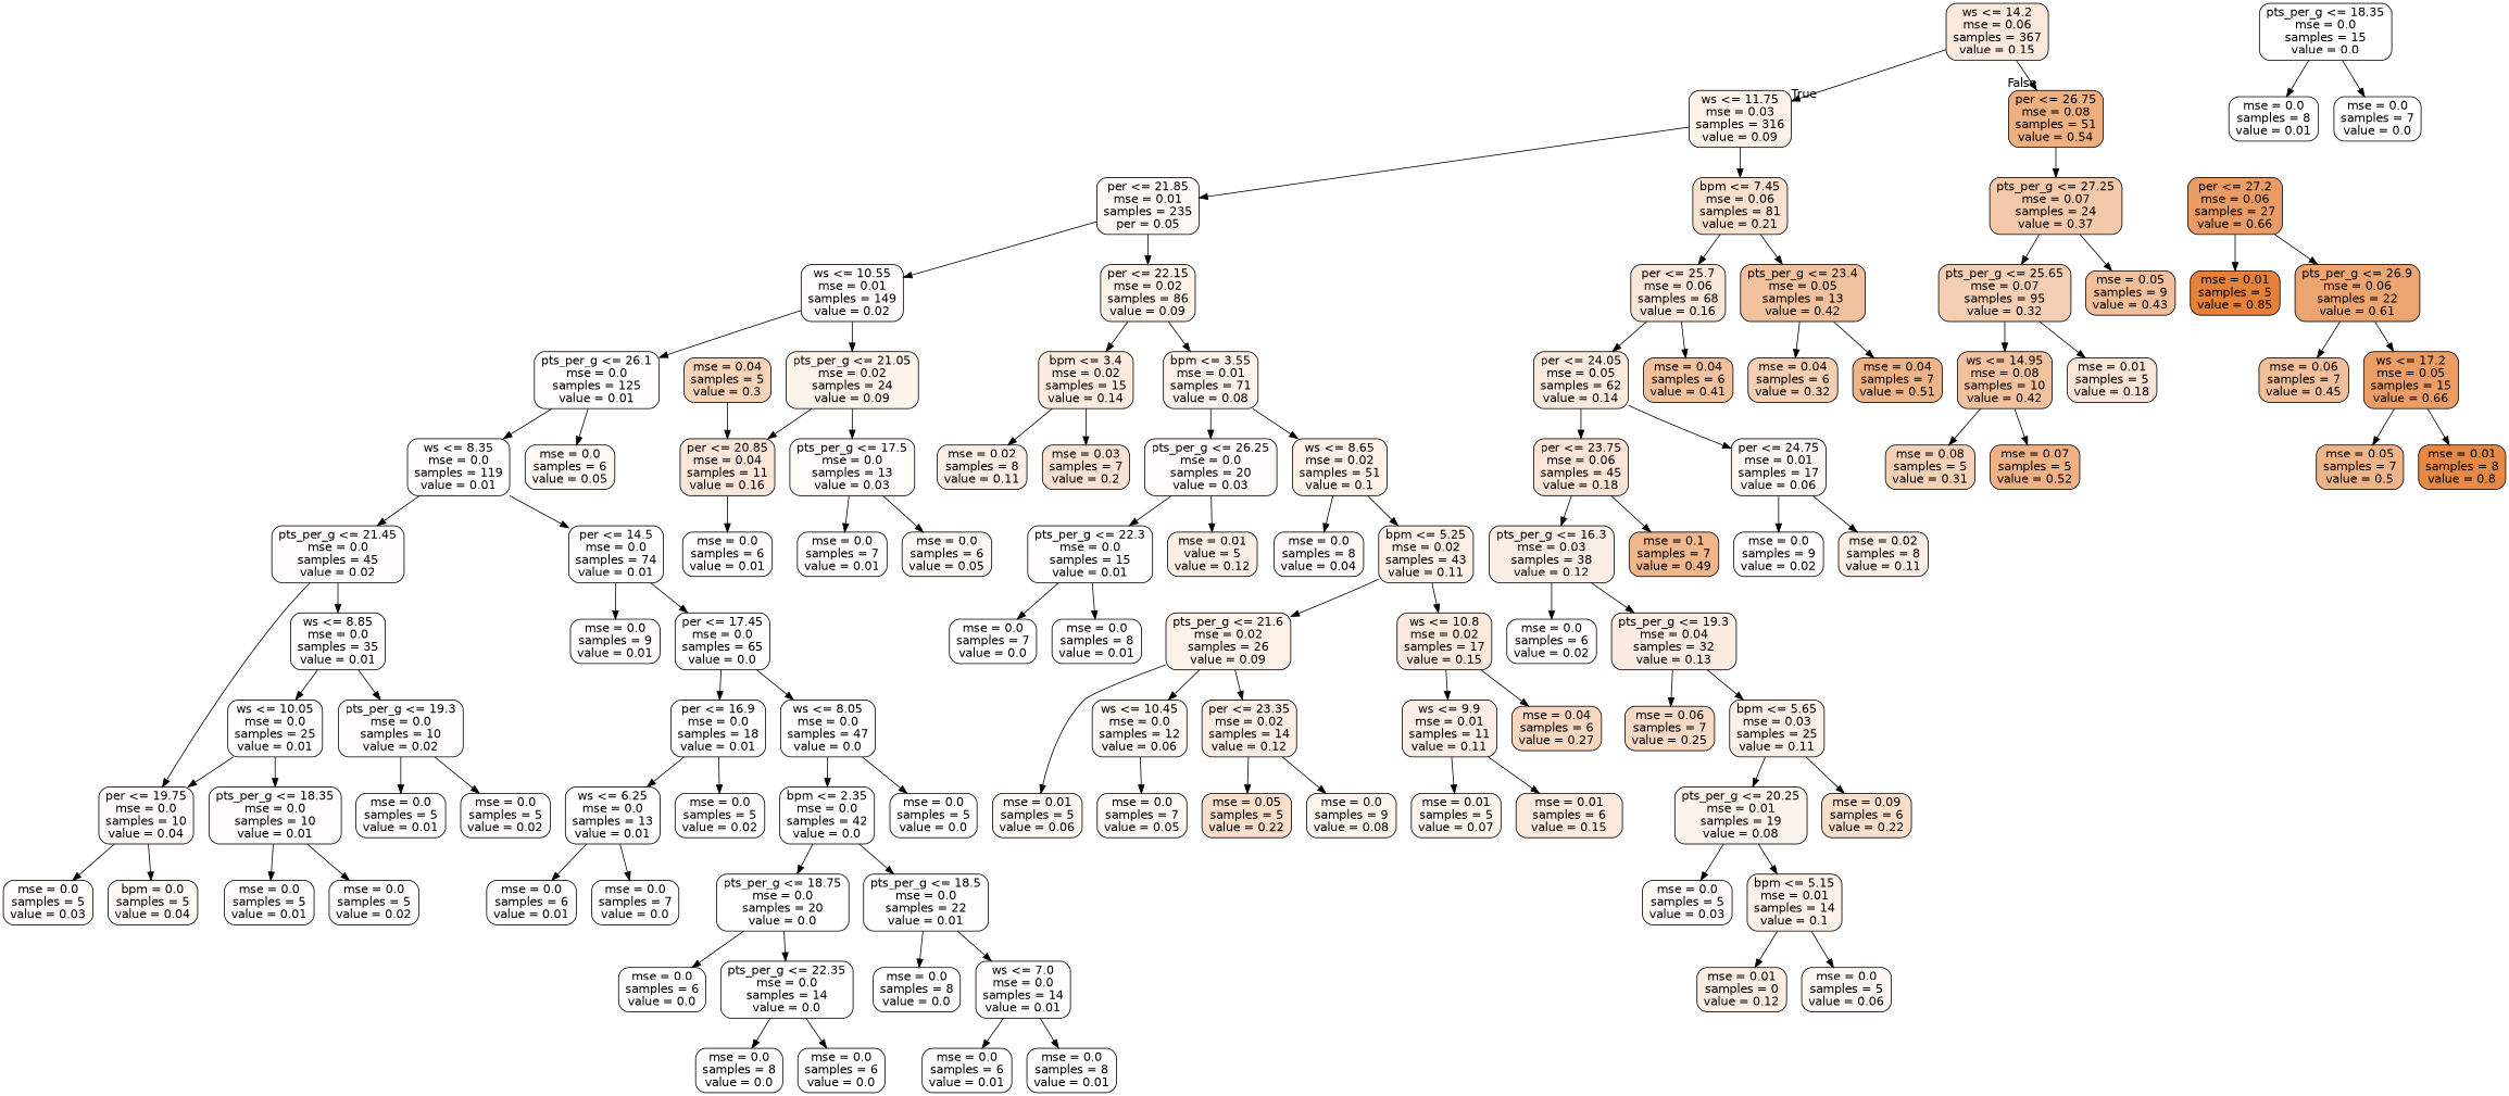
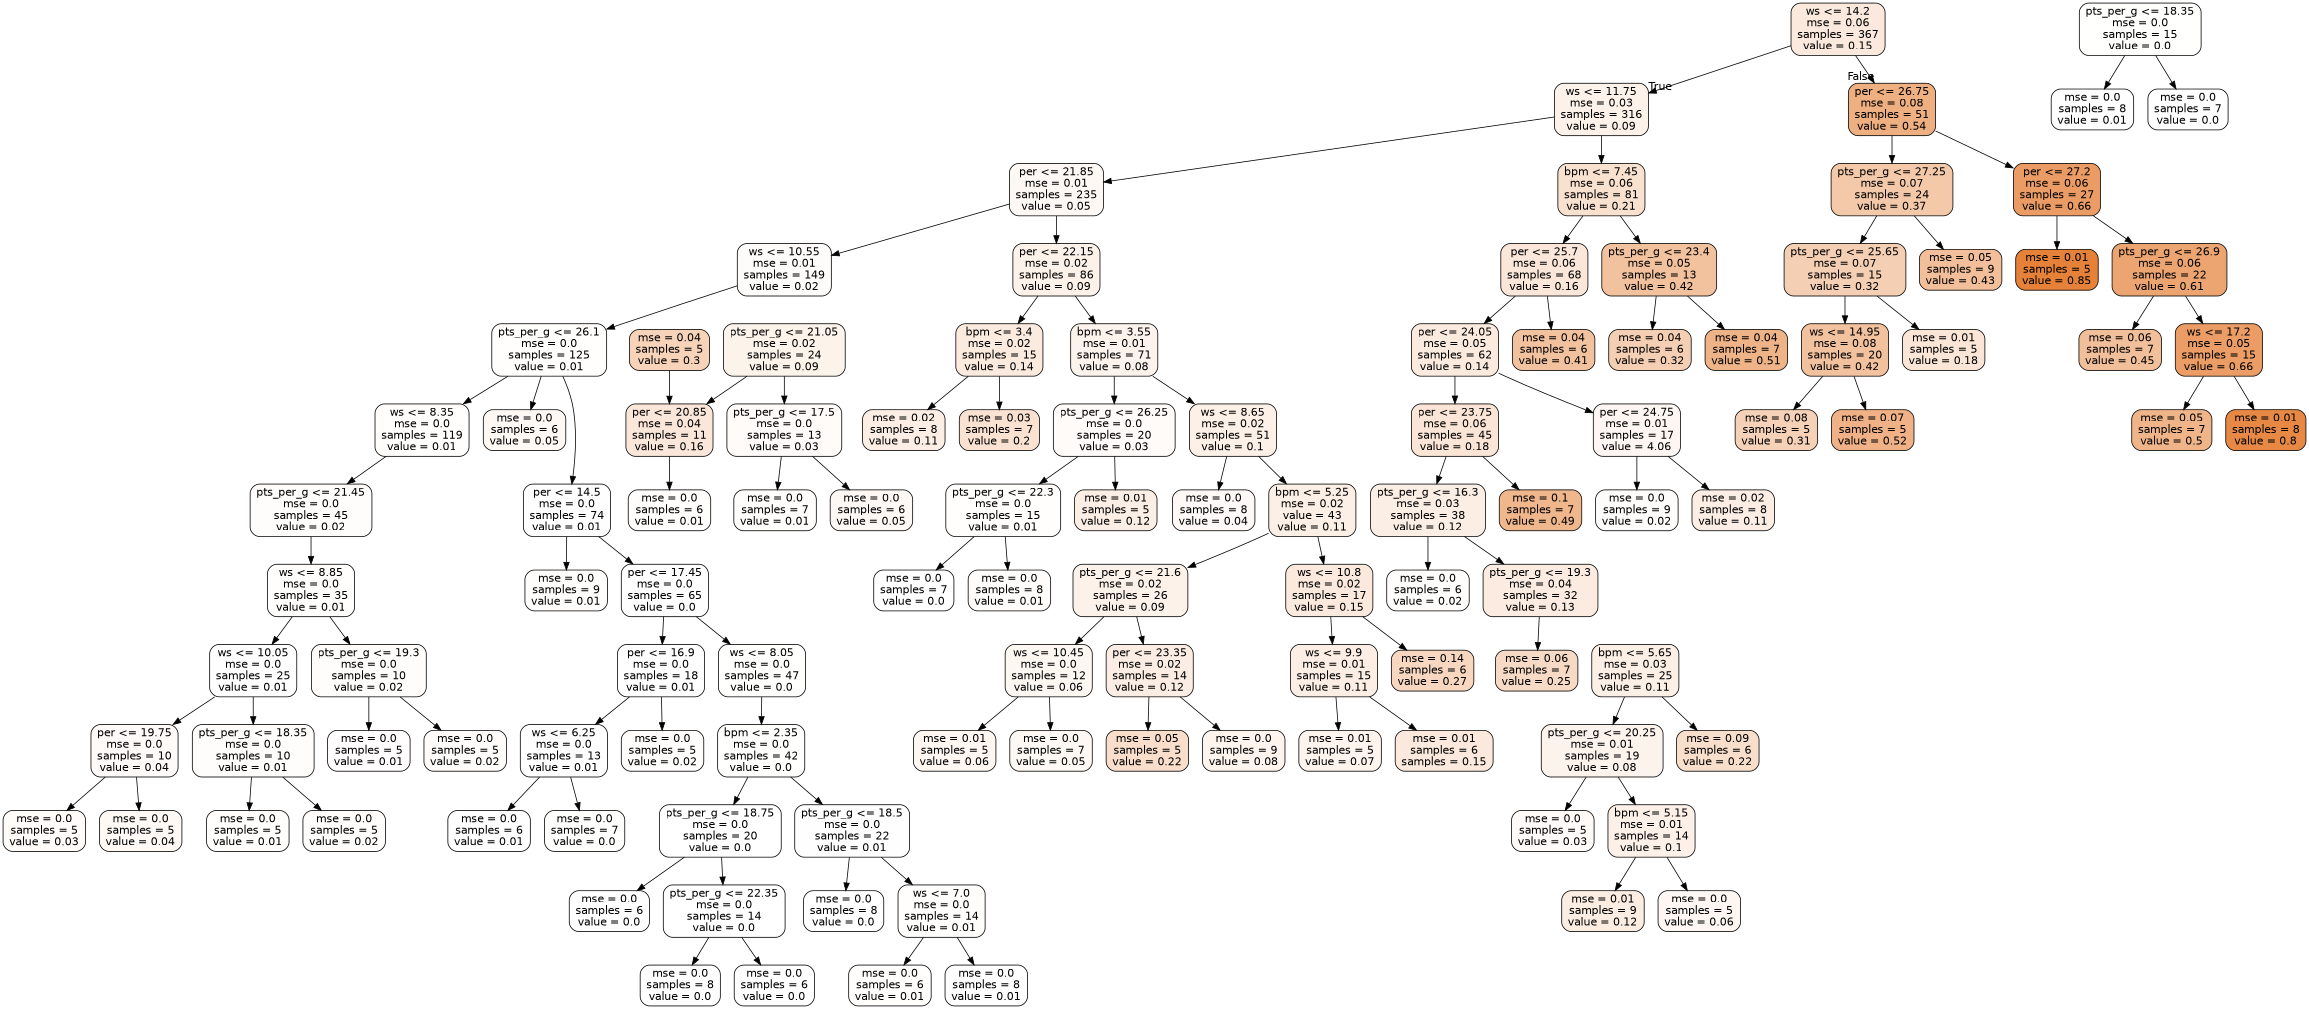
  digraph {
    node [color=black fillcolor="#fffefe" fontname=helvetica shape=box style="filled, rounded"]
    edge [fontname=helvetica]
    n1 [fillcolor="#fae9dc" label="ws <= 14.2\nmse = 0.06\nsamples = 367\nvalue = 0.15"]
    n2 [fillcolor="#fcf2ea" label="ws <= 11.75\nmse = 0.03\nsamples = 316\nvalue = 0.09"]
    n3 [fillcolor="#eeaf81" label="per <= 26.75\nmse = 0.08\nsamples = 51\nvalue = 0.54"]
-   n4 [fillcolor="#fef8f4" label="per <= 21.85\nmse = 0.01\nsamples = 235\nper = 0.05"]
+   n4 [fillcolor="#fef8f4" label="per <= 21.85\nmse = 0.01\nsamples = 235\nvalue = 0.05"]
    n5 [fillcolor="#f9e1cf" label="bpm <= 7.45\nmse = 0.06\nsamples = 81\nvalue = 0.21"]
    n6 [fillcolor="#f4c9aa" label="pts_per_g <= 27.25\nmse = 0.07\nsamples = 24\nvalue = 0.37"]
    n7 [fillcolor="#eb9c64" label="per <= 27.2\nmse = 0.06\nsamples = 27\nvalue = 0.66"]
    n8 [fillcolor="#fefcfa" label="ws <= 10.55\nmse = 0.01\nsamples = 149\nvalue = 0.02"]
    n9 [fillcolor="#fcf2ea" label="per <= 22.15\nmse = 0.02\nsamples = 86\nvalue = 0.09"]
    n10 [fillcolor="#fae7d9" label="per <= 25.7\nmse = 0.06\nsamples = 68\nvalue = 0.16"]
    n11 [fillcolor="#f2c19d" label="pts_per_g <= 23.4\nmse = 0.05\nsamples = 13\nvalue = 0.42"]
    n12 [fillcolor="#fffefd" label="pts_per_g <= 26.1\nmse = 0.0\nsamples = 125\nvalue = 0.01"]
    n13 [fillcolor="#fcf3eb" label="pts_per_g <= 21.05\nmse = 0.02\nsamples = 24\nvalue = 0.09"]
    n14 [fillcolor="#fbeade" label="bpm <= 3.4\nmse = 0.02\nsamples = 15\nvalue = 0.14"]
    n15 [fillcolor="#fdf3ed" label="bpm <= 3.55\nmse = 0.01\nsamples = 71\nvalue = 0.08"]
    n16 [fillcolor="#fffefd" label="ws <= 8.35\nmse = 0.0\nsamples = 119\nvalue = 0.01"]
    n17 [fillcolor="#fef8f4" label="mse = 0.0\nsamples = 6\nvalue = 0.05"]
    n18 [fillcolor="#fefbf9" label="pts_per_g <= 17.5\nmse = 0.0\nsamples = 13\nvalue = 0.03"]
    n19 [fillcolor="#fae7d9" label="per <= 20.85\nmse = 0.04\nsamples = 11\nvalue = 0.16"]
    n20 [label="per <= 14.5\nmse = 0.0\nsamples = 74\nvalue = 0.01"]
    n21 [fillcolor="#fffdfc" label="pts_per_g <= 21.45\nmse = 0.0\nsamples = 45\nvalue = 0.02"]
    n22 [fillcolor="#fffdfc" label="mse = 0.0\nsamples = 9\nvalue = 0.01"]
    n23 [label="per <= 17.45\nmse = 0.0\nsamples = 65\nvalue = 0.0"]
    n24 [fillcolor="#fffefd" label="ws <= 8.85\nmse = 0.0\nsamples = 35\nvalue = 0.01"]
    n25 [fillcolor="#fefaf7" label="per <= 19.75\nmse = 0.0\nsamples = 10\nvalue = 0.04"]
    n26 [label="per <= 16.9\nmse = 0.0\nsamples = 18\nvalue = 0.01"]
    n27 [fillcolor="#fffffe" label="ws <= 8.05\nmse = 0.0\nsamples = 47\nvalue = 0.0"]
    n28 [label="ws <= 6.25\nmse = 0.0\nsamples = 13\nvalue = 0.01"]
    n29 [fillcolor="#fffdfc" label="mse = 0.0\nsamples = 5\nvalue = 0.02"]
    n30 [fillcolor="#fffffe" label="bpm <= 2.35\nmse = 0.0\nsamples = 42\nvalue = 0.0"]
-   n31 [fillcolor="#ffffff" label="mse = 0.0\nsamples = 5\nvalue = 0.0"]
    n32 [label="mse = 0.0\nsamples = 6\nvalue = 0.01"]
    n33 [fillcolor="#fffffe" label="mse = 0.0\nsamples = 7\nvalue = 0.0"]
    n34 [fillcolor="#ffffff" label="pts_per_g <= 18.75\nmse = 0.0\nsamples = 20\nvalue = 0.0"]
    n35 [label="pts_per_g <= 18.5\nmse = 0.0\nsamples = 22\nvalue = 0.01"]
    n36 [label="mse = 0.0\nsamples = 6\nvalue = 0.0"]
    n37 [fillcolor="#ffffff" label="pts_per_g <= 22.35\nmse = 0.0\nsamples = 14\nvalue = 0.0"]
    n38 [fillcolor="#ffffff" label="mse = 0.0\nsamples = 8\nvalue = 0.0"]
    n39 [fillcolor="#fffefd" label="ws <= 7.0\nmse = 0.0\nsamples = 14\nvalue = 0.01"]
    n40 [fillcolor="#ffffff" label="mse = 0.0\nsamples = 8\nvalue = 0.0"]
    n41 [fillcolor="#ffffff" label="mse = 0.0\nsamples = 6\nvalue = 0.0"]
    n42 [fillcolor="#fffefd" label="mse = 0.0\nsamples = 6\nvalue = 0.01"]
    n43 [label="mse = 0.0\nsamples = 8\nvalue = 0.01"]
    n44 [fillcolor="#fffdfb" label="pts_per_g <= 19.3\nmse = 0.0\nsamples = 10\nvalue = 0.02"]
    n45 [label="ws <= 10.05\nmse = 0.0\nsamples = 25\nvalue = 0.01"]
    n46 [fillcolor="#fefbf9" label="mse = 0.0\nsamples = 5\nvalue = 0.03"]
-   n47 [fillcolor="#fef9f5" label="bpm = 0.0\nsamples = 5\nvalue = 0.04"]
+   n47 [fillcolor="#fef9f5" label="mse = 0.0\nsamples = 5\nvalue = 0.04"]
    n48 [fillcolor="#fefcfa" label="mse = 0.0\nsamples = 5\nvalue = 0.02"]
    n49 [fillcolor="#fffdfd" label="mse = 0.0\nsamples = 5\nvalue = 0.01"]
    n50 [fillcolor="#fffdfc" label="pts_per_g <= 18.35\nmse = 0.0\nsamples = 10\nvalue = 0.01"]
    n51 [fillcolor="#fffffe" label="pts_per_g <= 18.35\nmse = 0.0\nsamples = 15\nvalue = 0.0"]
    n52 [label="mse = 0.0\nsamples = 8\nvalue = 0.01"]
    n53 [fillcolor="#ffffff" label="mse = 0.0\nsamples = 7\nvalue = 0.0"]
    n54 [fillcolor="#fffefd" label="mse = 0.0\nsamples = 5\nvalue = 0.01"]
    n55 [fillcolor="#fffdfb" label="mse = 0.0\nsamples = 5\nvalue = 0.02"]
    n56 [fillcolor="#fffdfc" label="mse = 0.0\nsamples = 7\nvalue = 0.01"]
    n57 [fillcolor="#fef8f4" label="mse = 0.0\nsamples = 6\nvalue = 0.05"]
    n58 [fillcolor="#fffefd" label="mse = 0.0\nsamples = 6\nvalue = 0.01"]
    n59 [fillcolor="#f6d3b9" label="mse = 0.04\nsamples = 5\nvalue = 0.3"]
    n60 [fillcolor="#fceee5" label="mse = 0.02\nsamples = 8\nvalue = 0.11"]
    n61 [fillcolor="#f9e2d2" label="mse = 0.03\nsamples = 7\nvalue = 0.2"]
    n62 [fillcolor="#fefbf8" label="pts_per_g <= 26.25\nmse = 0.0\nsamples = 20\nvalue = 0.03"]
    n63 [fillcolor="#fcf0e7" label="ws <= 8.65\nmse = 0.02\nsamples = 51\nvalue = 0.1"]
    n64 [fillcolor="#fffefd" label="pts_per_g <= 22.3\nmse = 0.0\nsamples = 15\nvalue = 0.01"]
-   n65 [fillcolor="#fbeee4" label="mse = 0.01\nvalue = 5\nvalue = 0.12"]
+   n65 [fillcolor="#fbeee4" label="mse = 0.01\nsamples = 5\nvalue = 0.12"]
    n66 [fillcolor="#fef9f6" label="mse = 0.0\nsamples = 8\nvalue = 0.04"]
-   n67 [fillcolor="#fcefe5" label="bpm <= 5.25\nmse = 0.02\nsamples = 43\nvalue = 0.11"]
+   n67 [fillcolor="#fcefe5" label="bpm <= 5.25\nmse = 0.02\nvalue = 43\nvalue = 0.11"]
    n68 [fillcolor="#ffffff" label="mse = 0.0\nsamples = 7\nvalue = 0.0"]
    n69 [fillcolor="#fffdfc" label="mse = 0.0\nsamples = 8\nvalue = 0.01"]
    n70 [fillcolor="#fcf2ea" label="pts_per_g <= 21.6\nmse = 0.02\nsamples = 26\nvalue = 0.09"]
    n71 [fillcolor="#fae9dc" label="ws <= 10.8\nmse = 0.02\nsamples = 17\nvalue = 0.15"]
    n72 [fillcolor="#fdf7f2" label="ws <= 10.45\nmse = 0.0\nsamples = 12\nvalue = 0.06"]
    n73 [fillcolor="#fbede3" label="per <= 23.35\nmse = 0.02\nsamples = 14\nvalue = 0.12"]
-   n74 [fillcolor="#fceee5" label="ws <= 9.9\nmse = 0.01\nsamples = 11\nvalue = 0.11"]
-   n75 [fillcolor="#f7d7c0" label="mse = 0.04\nsamples = 6\nvalue = 0.27"]
+   n74 [fillcolor="#fceee5" label="ws <= 9.9\nmse = 0.01\nsamples = 15\nvalue = 0.11"]
+   n75 [fillcolor="#f7d7c0" label="mse = 0.14\nsamples = 6\nvalue = 0.27"]
    n76 [fillcolor="#fdf6f1" label="mse = 0.01\nsamples = 5\nvalue = 0.06"]
    n77 [fillcolor="#fdf8f3" label="mse = 0.0\nsamples = 7\nvalue = 0.05"]
    n78 [fillcolor="#f8decb" label="mse = 0.05\nsamples = 5\nvalue = 0.22"]
    n79 [fillcolor="#fdf4ed" label="mse = 0.0\nsamples = 9\nvalue = 0.08"]
    n80 [fillcolor="#fdf4ee" label="mse = 0.01\nsamples = 5\nvalue = 0.07"]
-   n81 [fillcolor="#fae9dc" label="mse = 0.01\nsamples = 6\nvalue = 0.15"]
+   n81 [fillcolor="#fae9dc" label="mse = 0.01\nsamples = 6\nsamples = 0.15"]
    n82 [fillcolor="#fbeade" label="per <= 24.05\nmse = 0.05\nsamples = 62\nvalue = 0.14"]
    n83 [fillcolor="#f2c29f" label="mse = 0.04\nsamples = 6\nvalue = 0.41"]
    n84 [fillcolor="#f5cfb4" label="mse = 0.04\nsamples = 6\nvalue = 0.32"]
    n85 [fillcolor="#efb388" label="mse = 0.04\nsamples = 7\nvalue = 0.51"]
    n86 [fillcolor="#fae5d6" label="per <= 23.75\nmse = 0.06\nsamples = 45\nvalue = 0.18"]
-   n87 [fillcolor="#fdf6f2" label="per <= 24.75\nmse = 0.01\nsamples = 17\nvalue = 0.06"]
+   n87 [fillcolor="#fdf6f2" label="per <= 24.75\nmse = 0.01\nsamples = 17\nvalue = 4.06"]
    n88 [fillcolor="#fbeee4" label="pts_per_g <= 16.3\nmse = 0.03\nsamples = 38\nvalue = 0.12"]
    n89 [fillcolor="#f0b68c" label="mse = 0.1\nsamples = 7\nvalue = 0.49"]
    n90 [fillcolor="#fefcfb" label="mse = 0.0\nsamples = 9\nvalue = 0.02"]
    n91 [fillcolor="#fceee5" label="mse = 0.02\nsamples = 8\nvalue = 0.11"]
    n92 [fillcolor="#fffdfb" label="mse = 0.0\nsamples = 6\nvalue = 0.02"]
    n93 [fillcolor="#fbebe0" label="pts_per_g <= 19.3\nmse = 0.04\nsamples = 32\nvalue = 0.13"]
    n94 [fillcolor="#f7dac5" label="mse = 0.06\nsamples = 7\nvalue = 0.25"]
    n95 [fillcolor="#fcefe6" label="bpm <= 5.65\nmse = 0.03\nsamples = 25\nvalue = 0.11"]
    n96 [fillcolor="#fdf3ed" label="pts_per_g <= 20.25\nmse = 0.01\nsamples = 19\nvalue = 0.08"]
    n97 [fillcolor="#f8dfcc" label="mse = 0.09\nsamples = 6\nvalue = 0.22"]
    n98 [fillcolor="#fefaf7" label="mse = 0.0\nsamples = 5\nvalue = 0.03"]
    n99 [fillcolor="#fcf0e8" label="bpm <= 5.15\nmse = 0.01\nsamples = 14\nvalue = 0.1"]
-   n100 [fillcolor="#fbede2" label="mse = 0.01\nsamples = 0\nvalue = 0.12"]
+   n100 [fillcolor="#fbede2" label="mse = 0.01\nsamples = 9\nvalue = 0.12"]
    n101 [fillcolor="#fdf6f2" label="mse = 0.0\nsamples = 5\nvalue = 0.06"]
-   n102 [fillcolor="#f5cfb4" label="pts_per_g <= 25.65\nmse = 0.07\nsamples = 95\nvalue = 0.32"]
+   n102 [fillcolor="#f5cfb4" label="pts_per_g <= 25.65\nmse = 0.07\nsamples = 15\nvalue = 0.32"]
    n103 [fillcolor="#f2bf9a" label="mse = 0.05\nsamples = 9\nvalue = 0.43"]
    n104 [fillcolor="#e58139" label="mse = 0.01\nsamples = 5\nvalue = 0.85"]
    n105 [fillcolor="#eca571" label="pts_per_g <= 26.9\nmse = 0.06\nsamples = 22\nvalue = 0.61"]
-   n106 [fillcolor="#f2c19e" label="ws <= 14.95\nmse = 0.08\nsamples = 10\nvalue = 0.42"]
+   n106 [fillcolor="#f2c19e" label="ws <= 14.95\nmse = 0.08\nsamples = 20\nvalue = 0.42"]
    n107 [fillcolor="#fae5d6" label="mse = 0.01\nsamples = 5\nvalue = 0.18"]
    n108 [fillcolor="#f5d1b7" label="mse = 0.08\nsamples = 5\nvalue = 0.31"]
    n109 [fillcolor="#efb185" label="mse = 0.07\nsamples = 5\nvalue = 0.52"]
    n110 [fillcolor="#f2bf9b" label="mse = 0.06\nsamples = 7\nvalue = 0.45"]
    n111 [fillcolor="#eb9d65" label="ws <= 17.2\nmse = 0.05\nsamples = 15\nvalue = 0.66"]
    n112 [fillcolor="#f0b489" label="mse = 0.05\nsamples = 7\nvalue = 0.5"]
    n113 [fillcolor="#e78945" label="mse = 0.01\nsamples = 8\nvalue = 0.8"]
    n1 -> n2 [headlabel=True labelangle=45 labeldistance=2.5]
    n1 -> n3 [headlabel=False labelangle=-45 labeldistance=2.5]
    n2 -> n4
    n2 -> n5
    n3 -> n6
+   n3 -> n7
    n4 -> n8
    n4 -> n9
    n5 -> n10
    n5 -> n11
    n6 -> n102
    n6 -> n103
    n7 -> n104
    n7 -> n105
    n8 -> n12
-   n8 -> n13
    n9 -> n14
    n9 -> n15
    n10 -> n82
    n10 -> n83
    n11 -> n84
    n11 -> n85
    n12 -> n16
    n12 -> n17
    n13 -> n18
    n13 -> n19
    n14 -> n60
    n14 -> n61
    n15 -> n62
    n15 -> n63
-   n16 -> n20
+   n12 -> n20
    n16 -> n21
    n18 -> n56
    n18 -> n57
    n19 -> n58
    n20 -> n22
    n20 -> n23
    n21 -> n24
-   n21 -> n25
    n23 -> n26
    n23 -> n27
    n24 -> n44
    n24 -> n45
    n25 -> n46
    n25 -> n47
    n26 -> n28
    n26 -> n29
    n27 -> n30
-   n27 -> n31
    n28 -> n32
    n28 -> n33
    n30 -> n34
    n30 -> n35
    n34 -> n36
    n34 -> n37
    n35 -> n38
    n35 -> n39
    n37 -> n40
    n37 -> n41
    n39 -> n42
    n39 -> n43
    n44 -> n48
    n44 -> n49
    n45 -> n25
    n45 -> n50
    n50 -> n54
    n50 -> n55
    n51 -> n52
    n51 -> n53
    n59 -> n19
    n62 -> n64
    n62 -> n65
    n63 -> n66
    n63 -> n67
    n64 -> n68
    n64 -> n69
    n67 -> n70
    n67 -> n71
    n70 -> n72
    n70 -> n73
    n71 -> n74
    n71 -> n75
-   n70 -> n76
+   n72 -> n76
    n72 -> n77
    n73 -> n78
    n73 -> n79
    n74 -> n80
    n74 -> n81
    n82 -> n86
    n82 -> n87
    n86 -> n88
    n86 -> n89
    n87 -> n90
    n87 -> n91
    n88 -> n92
    n88 -> n93
    n93 -> n94
-   n93 -> n95
    n95 -> n96
    n95 -> n97
    n96 -> n98
    n96 -> n99
    n99 -> n100
    n99 -> n101
    n102 -> n106
    n102 -> n107
    n105 -> n110
    n105 -> n111
    n106 -> n108
    n106 -> n109
    n111 -> n112
    n111 -> n113
  }
